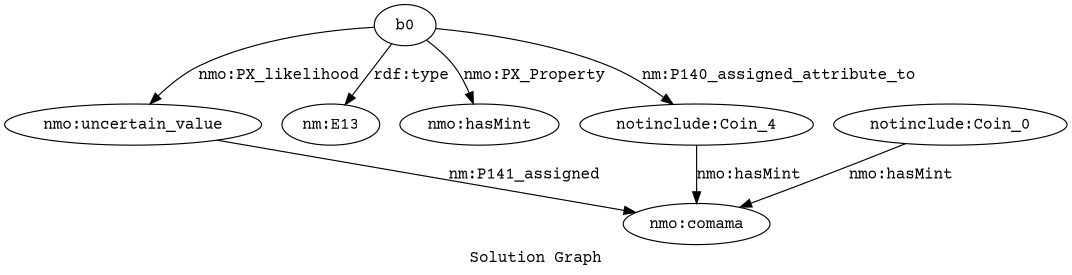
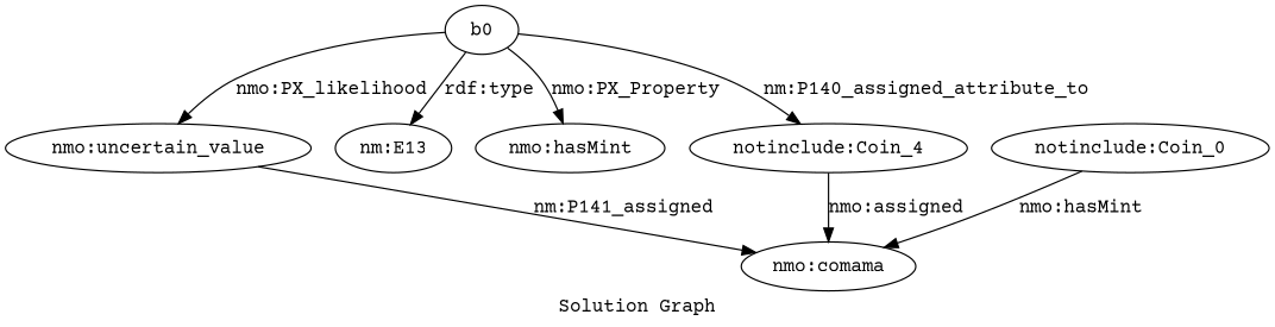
  digraph {
    fontname="Courier Prime"
    label="Solution Graph"
    node [fontname="Courier Prime"]
    edge [fontname="Courier Prime"]
    b0
    "nmo:uncertain_value"
    "nm:E13"
    "nmo:hasMint"
    "notinclude:Coin_4"
    "nmo:comama"
    n7 [label="notinclude:Coin_0"]
    b0 -> "nmo:uncertain_value" [label="nmo:PX_likelihood"]
    b0 -> "nm:E13" [label="rdf:type"]
    b0 -> "nmo:hasMint" [label="nmo:PX_Property"]
    b0 -> "notinclude:Coin_4" [label="nm:P140_assigned_attribute_to"]
    "nmo:uncertain_value" -> "nmo:comama" [label="nm:P141_assigned"]
-   "notinclude:Coin_4" -> "nmo:comama" [label="nmo:hasMint"]
+   "notinclude:Coin_4" -> "nmo:comama" [label="nmo:assigned"]
    n7 -> "nmo:comama" [label="nmo:hasMint"]
  }
